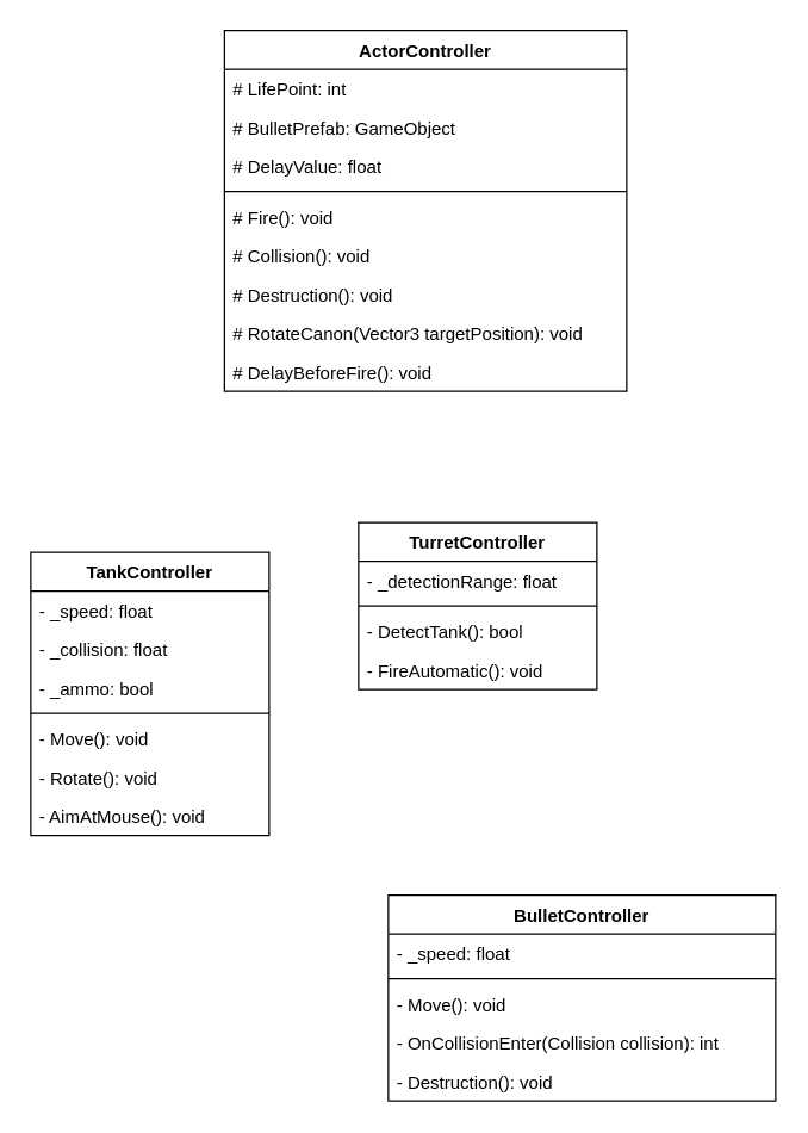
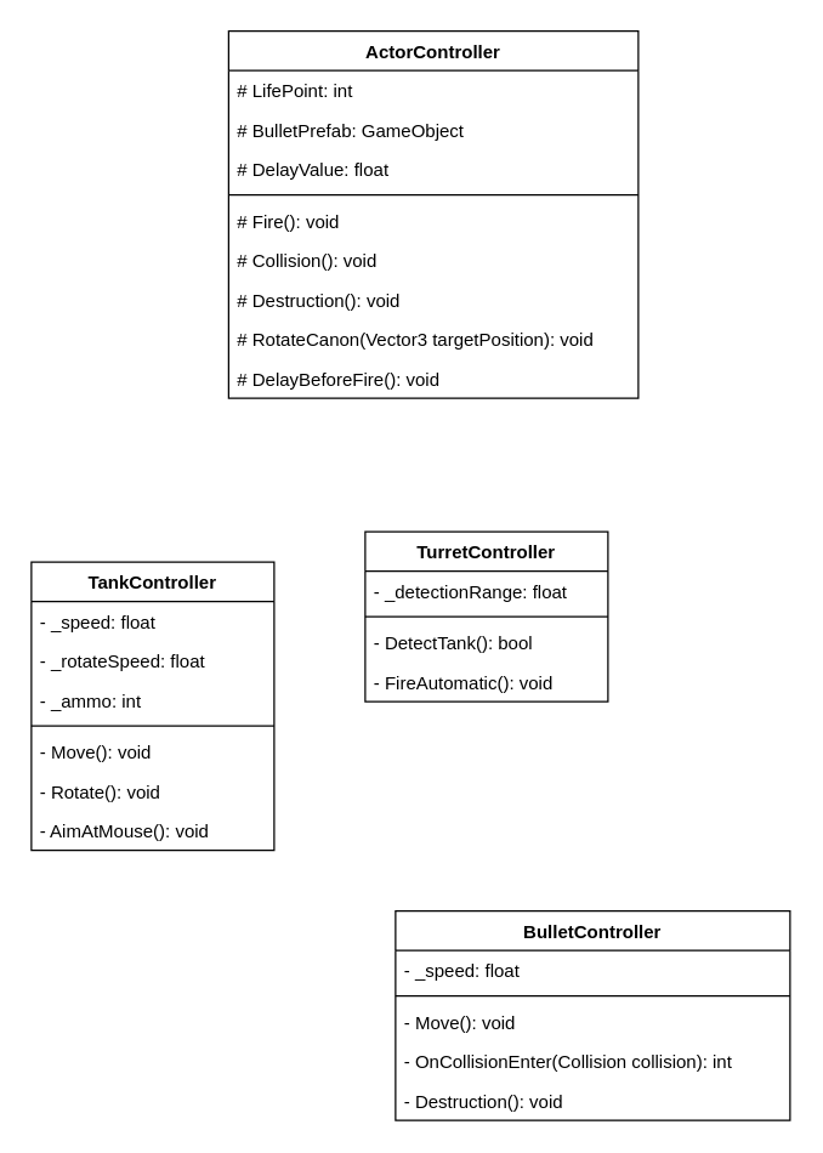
  <mxCell id="0" />
  <mxCell id="1" parent="0" />
  <mxCell id="2" value="ActorController" style="swimlane;fontStyle=1;align=center;verticalAlign=top;childLayout=stackLayout;horizontal=1;startSize=26;horizontalStack=0;resizeParent=1;resizeParentMax=0;resizeLast=0;collapsible=1;marginBottom=0;" vertex="1" parent="1"><mxGeometry x="150" y="20" width="270" height="242" as="geometry" /></mxCell>
  <mxCell id="3" value="# LifePoint: int" style="text;strokeColor=none;fillColor=none;align=left;verticalAlign=top;spacingLeft=4;spacingRight=4;overflow=hidden;rotatable=0;points=[[0,0.5],[1,0.5]];portConstraint=eastwest;" vertex="1" parent="2"><mxGeometry y="26" width="270" height="26" as="geometry" /></mxCell>
  <mxCell id="4" value="# BulletPrefab: GameObject" style="text;strokeColor=none;fillColor=none;align=left;verticalAlign=top;spacingLeft=4;spacingRight=4;overflow=hidden;rotatable=0;points=[[0,0.5],[1,0.5]];portConstraint=eastwest;" vertex="1" parent="2"><mxGeometry y="52" width="270" height="26" as="geometry" /></mxCell>
  <mxCell id="5" value="# DelayValue: float" style="text;strokeColor=none;fillColor=none;align=left;verticalAlign=top;spacingLeft=4;spacingRight=4;overflow=hidden;rotatable=0;points=[[0,0.5],[1,0.5]];portConstraint=eastwest;" vertex="1" parent="2"><mxGeometry y="78" width="270" height="26" as="geometry" /></mxCell>
  <mxCell id="6" value="" style="line;strokeWidth=1;fillColor=none;align=left;verticalAlign=middle;spacingTop=-1;spacingLeft=3;spacingRight=3;rotatable=0;labelPosition=right;points=[];portConstraint=eastwest;strokeColor=inherit;" vertex="1" parent="2"><mxGeometry y="104" width="270" height="8" as="geometry" /></mxCell>
  <mxCell id="7" value="# Fire(): void" style="text;strokeColor=none;fillColor=none;align=left;verticalAlign=top;spacingLeft=4;spacingRight=4;overflow=hidden;rotatable=0;points=[[0,0.5],[1,0.5]];portConstraint=eastwest;" vertex="1" parent="2"><mxGeometry y="112" width="270" height="26" as="geometry" /></mxCell>
  <mxCell id="8" value="# Collision(): void" style="text;strokeColor=none;fillColor=none;align=left;verticalAlign=top;spacingLeft=4;spacingRight=4;overflow=hidden;rotatable=0;points=[[0,0.5],[1,0.5]];portConstraint=eastwest;" vertex="1" parent="2"><mxGeometry y="138" width="270" height="26" as="geometry" /></mxCell>
  <mxCell id="9" value="# Destruction(): void" style="text;strokeColor=none;fillColor=none;align=left;verticalAlign=top;spacingLeft=4;spacingRight=4;overflow=hidden;rotatable=0;points=[[0,0.5],[1,0.5]];portConstraint=eastwest;" vertex="1" parent="2"><mxGeometry y="164" width="270" height="26" as="geometry" /></mxCell>
  <mxCell id="10" value="# RotateCanon(Vector3 targetPosition): void" style="text;strokeColor=none;fillColor=none;align=left;verticalAlign=top;spacingLeft=4;spacingRight=4;overflow=hidden;rotatable=0;points=[[0,0.5],[1,0.5]];portConstraint=eastwest;" vertex="1" parent="2"><mxGeometry y="190" width="270" height="26" as="geometry" /></mxCell>
  <mxCell id="11" value="# DelayBeforeFire(): void" style="text;strokeColor=none;fillColor=none;align=left;verticalAlign=top;spacingLeft=4;spacingRight=4;overflow=hidden;rotatable=0;points=[[0,0.5],[1,0.5]];portConstraint=eastwest;" vertex="1" parent="2"><mxGeometry y="216" width="270" height="26" as="geometry" /></mxCell>
  <mxCell id="12" value="TankController" style="swimlane;fontStyle=1;align=center;verticalAlign=top;childLayout=stackLayout;horizontal=1;startSize=26;horizontalStack=0;resizeParent=1;resizeParentMax=0;resizeLast=0;collapsible=1;marginBottom=0;" vertex="1" parent="1"><mxGeometry x="20" y="370" width="160" height="190" as="geometry" /></mxCell>
  <mxCell id="13" value="- _speed: float" style="text;strokeColor=none;fillColor=none;align=left;verticalAlign=top;spacingLeft=4;spacingRight=4;overflow=hidden;rotatable=0;points=[[0,0.5],[1,0.5]];portConstraint=eastwest;" vertex="1" parent="12"><mxGeometry y="26" width="160" height="26" as="geometry" /></mxCell>
- <mxCell id="14" value="- _collision: float" style="text;strokeColor=none;fillColor=none;align=left;verticalAlign=top;spacingLeft=4;spacingRight=4;overflow=hidden;rotatable=0;points=[[0,0.5],[1,0.5]];portConstraint=eastwest;" vertex="1" parent="12"><mxGeometry y="52" width="160" height="26" as="geometry" /></mxCell>
- <mxCell id="15" value="- _ammo: bool" style="text;strokeColor=none;fillColor=none;align=left;verticalAlign=top;spacingLeft=4;spacingRight=4;overflow=hidden;rotatable=0;points=[[0,0.5],[1,0.5]];portConstraint=eastwest;" vertex="1" parent="12"><mxGeometry y="78" width="160" height="26" as="geometry" /></mxCell>
+ <mxCell id="14" value="- _rotateSpeed: float" style="text;strokeColor=none;fillColor=none;align=left;verticalAlign=top;spacingLeft=4;spacingRight=4;overflow=hidden;rotatable=0;points=[[0,0.5],[1,0.5]];portConstraint=eastwest;" vertex="1" parent="12"><mxGeometry y="52" width="160" height="26" as="geometry" /></mxCell>
+ <mxCell id="15" value="- _ammo: int" style="text;strokeColor=none;fillColor=none;align=left;verticalAlign=top;spacingLeft=4;spacingRight=4;overflow=hidden;rotatable=0;points=[[0,0.5],[1,0.5]];portConstraint=eastwest;" vertex="1" parent="12"><mxGeometry y="78" width="160" height="26" as="geometry" /></mxCell>
  <mxCell id="16" value="" style="line;strokeWidth=1;fillColor=none;align=left;verticalAlign=middle;spacingTop=-1;spacingLeft=3;spacingRight=3;rotatable=0;labelPosition=right;points=[];portConstraint=eastwest;strokeColor=inherit;" vertex="1" parent="12"><mxGeometry y="104" width="160" height="8" as="geometry" /></mxCell>
  <mxCell id="17" value="- Move(): void" style="text;strokeColor=none;fillColor=none;align=left;verticalAlign=top;spacingLeft=4;spacingRight=4;overflow=hidden;rotatable=0;points=[[0,0.5],[1,0.5]];portConstraint=eastwest;" vertex="1" parent="12"><mxGeometry y="112" width="160" height="26" as="geometry" /></mxCell>
  <mxCell id="18" value="- Rotate(): void" style="text;strokeColor=none;fillColor=none;align=left;verticalAlign=top;spacingLeft=4;spacingRight=4;overflow=hidden;rotatable=0;points=[[0,0.5],[1,0.5]];portConstraint=eastwest;" vertex="1" parent="12"><mxGeometry y="138" width="160" height="26" as="geometry" /></mxCell>
  <mxCell id="19" value="- AimAtMouse(): void" style="text;strokeColor=none;fillColor=none;align=left;verticalAlign=top;spacingLeft=4;spacingRight=4;overflow=hidden;rotatable=0;points=[[0,0.5],[1,0.5]];portConstraint=eastwest;" vertex="1" parent="12"><mxGeometry y="164" width="160" height="26" as="geometry" /></mxCell>
  <mxCell id="20" value="TurretController" style="swimlane;fontStyle=1;align=center;verticalAlign=top;childLayout=stackLayout;horizontal=1;startSize=26;horizontalStack=0;resizeParent=1;resizeParentMax=0;resizeLast=0;collapsible=1;marginBottom=0;" vertex="1" parent="1"><mxGeometry x="240" y="350" width="160" height="112" as="geometry" /></mxCell>
  <mxCell id="21" value="- _detectionRange: float" style="text;strokeColor=none;fillColor=none;align=left;verticalAlign=top;spacingLeft=4;spacingRight=4;overflow=hidden;rotatable=0;points=[[0,0.5],[1,0.5]];portConstraint=eastwest;" vertex="1" parent="20"><mxGeometry y="26" width="160" height="26" as="geometry" /></mxCell>
  <mxCell id="22" value="" style="line;strokeWidth=1;fillColor=none;align=left;verticalAlign=middle;spacingTop=-1;spacingLeft=3;spacingRight=3;rotatable=0;labelPosition=right;points=[];portConstraint=eastwest;strokeColor=inherit;" vertex="1" parent="20"><mxGeometry y="52" width="160" height="8" as="geometry" /></mxCell>
  <mxCell id="23" value="- DetectTank(): bool" style="text;strokeColor=none;fillColor=none;align=left;verticalAlign=top;spacingLeft=4;spacingRight=4;overflow=hidden;rotatable=0;points=[[0,0.5],[1,0.5]];portConstraint=eastwest;" vertex="1" parent="20"><mxGeometry y="60" width="160" height="26" as="geometry" /></mxCell>
  <mxCell id="24" value="- FireAutomatic(): void" style="text;strokeColor=none;fillColor=none;align=left;verticalAlign=top;spacingLeft=4;spacingRight=4;overflow=hidden;rotatable=0;points=[[0,0.5],[1,0.5]];portConstraint=eastwest;" vertex="1" parent="20"><mxGeometry y="86" width="160" height="26" as="geometry" /></mxCell>
  <mxCell id="25" value="BulletController" style="swimlane;fontStyle=1;align=center;verticalAlign=top;childLayout=stackLayout;horizontal=1;startSize=26;horizontalStack=0;resizeParent=1;resizeParentMax=0;resizeLast=0;collapsible=1;marginBottom=0;" vertex="1" parent="1"><mxGeometry x="260" y="600" width="260" height="138" as="geometry" /></mxCell>
  <mxCell id="26" value="- _speed: float" style="text;strokeColor=none;fillColor=none;align=left;verticalAlign=top;spacingLeft=4;spacingRight=4;overflow=hidden;rotatable=0;points=[[0,0.5],[1,0.5]];portConstraint=eastwest;" vertex="1" parent="25"><mxGeometry y="26" width="260" height="26" as="geometry" /></mxCell>
  <mxCell id="27" value="" style="line;strokeWidth=1;fillColor=none;align=left;verticalAlign=middle;spacingTop=-1;spacingLeft=3;spacingRight=3;rotatable=0;labelPosition=right;points=[];portConstraint=eastwest;strokeColor=inherit;" vertex="1" parent="25"><mxGeometry y="52" width="260" height="8" as="geometry" /></mxCell>
  <mxCell id="28" value="- Move(): void" style="text;strokeColor=none;fillColor=none;align=left;verticalAlign=top;spacingLeft=4;spacingRight=4;overflow=hidden;rotatable=0;points=[[0,0.5],[1,0.5]];portConstraint=eastwest;" vertex="1" parent="25"><mxGeometry y="60" width="260" height="26" as="geometry" /></mxCell>
  <mxCell id="29" value="- OnCollisionEnter(Collision collision): int" style="text;strokeColor=none;fillColor=none;align=left;verticalAlign=top;spacingLeft=4;spacingRight=4;overflow=hidden;rotatable=0;points=[[0,0.5],[1,0.5]];portConstraint=eastwest;" vertex="1" parent="25"><mxGeometry y="86" width="260" height="26" as="geometry" /></mxCell>
  <mxCell id="30" value="- Destruction(): void" style="text;strokeColor=none;fillColor=none;align=left;verticalAlign=top;spacingLeft=4;spacingRight=4;overflow=hidden;rotatable=0;points=[[0,0.5],[1,0.5]];portConstraint=eastwest;" vertex="1" parent="25"><mxGeometry y="112" width="260" height="26" as="geometry" /></mxCell>
